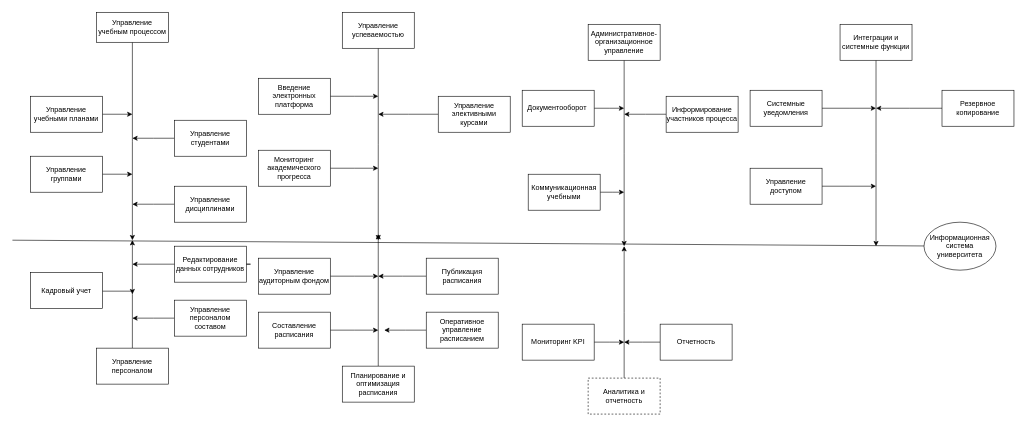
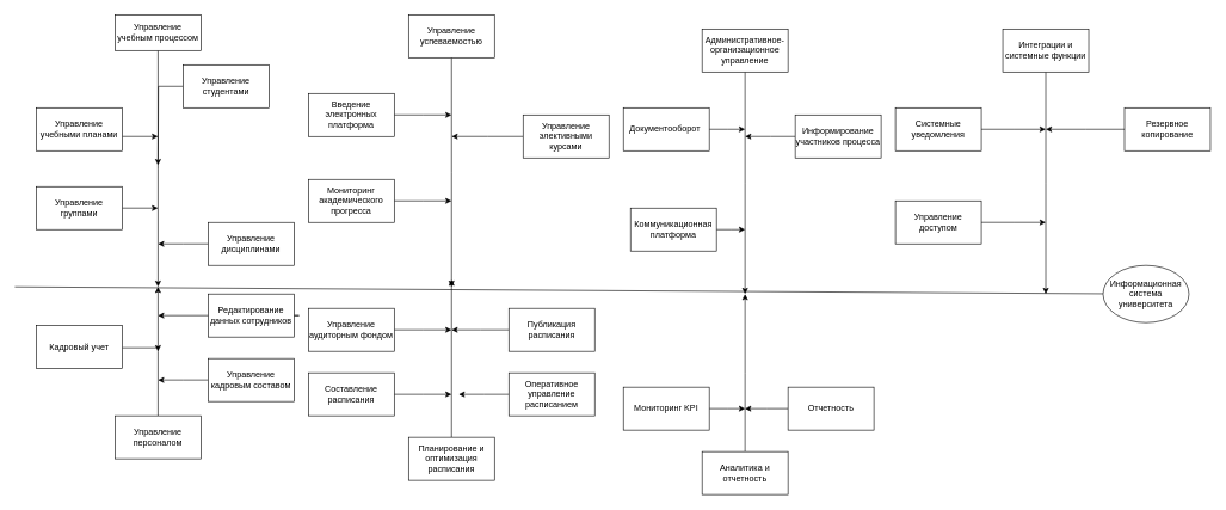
  <mxCell id="0" />
  <mxCell id="1" parent="0" />
  <mxCell id="2" value="" style="endArrow=none;html=1;rounded=0;" edge="1" parent="1" target="3"><mxGeometry width="50" height="50" relative="1" as="geometry"><mxPoint x="20" y="400" as="sourcePoint" /><mxPoint x="770" y="400" as="targetPoint" /></mxGeometry></mxCell>
  <mxCell id="3" value="Информационная система университета" style="ellipse;whiteSpace=wrap;html=1;" vertex="1" parent="1"><mxGeometry x="1540" y="370" width="120" height="80" as="geometry" /></mxCell>
  <mxCell id="4" style="edgeStyle=orthogonalEdgeStyle;rounded=0;orthogonalLoop=1;jettySize=auto;html=1;" edge="1" parent="1" source="5"><mxGeometry relative="1" as="geometry"><mxPoint x="220" y="400" as="targetPoint" /></mxGeometry></mxCell>
  <mxCell id="5" value="Управление учебным процессом" style="rounded=0;whiteSpace=wrap;html=1;" vertex="1" parent="1"><mxGeometry x="160" y="20" width="120" height="50" as="geometry" /></mxCell>
  <mxCell id="6" style="edgeStyle=orthogonalEdgeStyle;rounded=0;orthogonalLoop=1;jettySize=auto;html=1;" edge="1" parent="1" source="7"><mxGeometry relative="1" as="geometry"><mxPoint x="220" y="230" as="targetPoint" /></mxGeometry></mxCell>
- <mxCell id="7" value="Управление студентами" style="rounded=0;whiteSpace=wrap;html=1;" vertex="1" parent="1"><mxGeometry x="290" y="200" width="120" height="60" as="geometry" /></mxCell>
+ <mxCell id="7" value="Управление студентами" style="rounded=0;whiteSpace=wrap;html=1;" vertex="1" parent="1"><mxGeometry x="255" y="90" width="120" height="60" as="geometry" /></mxCell>
  <mxCell id="8" style="edgeStyle=orthogonalEdgeStyle;rounded=0;orthogonalLoop=1;jettySize=auto;html=1;" edge="1" parent="1" source="9"><mxGeometry relative="1" as="geometry"><mxPoint x="220" y="290" as="targetPoint" /><Array as="points"><mxPoint x="220" y="290" /></Array></mxGeometry></mxCell>
  <mxCell id="9" value="Управление группами" style="rounded=0;whiteSpace=wrap;html=1;" vertex="1" parent="1"><mxGeometry x="50" y="260" width="120" height="60" as="geometry" /></mxCell>
  <mxCell id="10" style="edgeStyle=orthogonalEdgeStyle;rounded=0;orthogonalLoop=1;jettySize=auto;html=1;" edge="1" parent="1" source="11"><mxGeometry relative="1" as="geometry"><mxPoint x="220" y="340" as="targetPoint" /></mxGeometry></mxCell>
  <mxCell id="11" value="Управление дисциплинами" style="rounded=0;whiteSpace=wrap;html=1;" vertex="1" parent="1"><mxGeometry x="290" y="310" width="120" height="60" as="geometry" /></mxCell>
  <mxCell id="12" style="edgeStyle=orthogonalEdgeStyle;rounded=0;orthogonalLoop=1;jettySize=auto;html=1;" edge="1" parent="1" source="13"><mxGeometry relative="1" as="geometry"><mxPoint x="220" y="190" as="targetPoint" /><Array as="points"><mxPoint x="80" y="190" /><mxPoint x="220" y="190" /></Array></mxGeometry></mxCell>
- <mxCell id="13" value="Управление учебными планами" style="rounded=0;whiteSpace=wrap;html=1;" vertex="1" parent="1"><mxGeometry x="50" y="160" width="120" height="60" as="geometry" /></mxCell>
+ <mxCell id="13" value="Управление учебными планами" style="rounded=0;whiteSpace=wrap;html=1;" vertex="1" parent="1"><mxGeometry x="50" y="150" width="120" height="60" as="geometry" /></mxCell>
  <mxCell id="14" style="edgeStyle=orthogonalEdgeStyle;rounded=0;orthogonalLoop=1;jettySize=auto;html=1;" edge="1" parent="1" source="15"><mxGeometry relative="1" as="geometry"><mxPoint x="220" y="400" as="targetPoint" /></mxGeometry></mxCell>
  <mxCell id="15" value="Управление персоналом" style="rounded=0;whiteSpace=wrap;html=1;" vertex="1" parent="1"><mxGeometry x="160" y="580" width="120" height="60" as="geometry" /></mxCell>
  <mxCell id="16" style="edgeStyle=orthogonalEdgeStyle;rounded=0;orthogonalLoop=1;jettySize=auto;html=1;" edge="1" parent="1" source="17"><mxGeometry relative="1" as="geometry"><mxPoint x="220" y="490" as="targetPoint" /><Array as="points"><mxPoint x="220" y="485" /></Array></mxGeometry></mxCell>
  <mxCell id="17" value="Кадровый учет" style="rounded=0;whiteSpace=wrap;html=1;" vertex="1" parent="1"><mxGeometry x="50" y="454" width="120" height="60" as="geometry" /></mxCell>
  <mxCell id="18" style="edgeStyle=orthogonalEdgeStyle;rounded=0;orthogonalLoop=1;jettySize=auto;html=1;" edge="1" parent="1" source="19"><mxGeometry relative="1" as="geometry"><mxPoint x="220" y="530" as="targetPoint" /></mxGeometry></mxCell>
- <mxCell id="19" value="Управление персоналом составом" style="rounded=0;whiteSpace=wrap;html=1;" vertex="1" parent="1"><mxGeometry x="290" y="500" width="120" height="60" as="geometry" /></mxCell>
+ <mxCell id="19" value="Управление кадровым составом" style="rounded=0;whiteSpace=wrap;html=1;" vertex="1" parent="1"><mxGeometry x="290" y="500" width="120" height="60" as="geometry" /></mxCell>
  <mxCell id="20" style="edgeStyle=orthogonalEdgeStyle;rounded=0;orthogonalLoop=1;jettySize=auto;html=1;" edge="1" parent="1" source="21"><mxGeometry relative="1" as="geometry"><mxPoint x="220" y="440" as="targetPoint" /><Array as="points"><mxPoint x="417" y="440" /><mxPoint x="220" y="440" /></Array></mxGeometry></mxCell>
  <mxCell id="21" value="Редактирование данных сотрудников" style="rounded=0;whiteSpace=wrap;html=1;" vertex="1" parent="1"><mxGeometry x="290" y="410" width="120" height="60" as="geometry" /></mxCell>
  <mxCell id="22" style="edgeStyle=orthogonalEdgeStyle;rounded=0;orthogonalLoop=1;jettySize=auto;html=1;" edge="1" parent="1" source="23"><mxGeometry relative="1" as="geometry"><mxPoint x="630" y="390" as="targetPoint" /><Array as="points"><mxPoint x="630" y="390" /></Array></mxGeometry></mxCell>
  <mxCell id="23" value="Планирование и оптимизация расписания" style="rounded=0;whiteSpace=wrap;html=1;" vertex="1" parent="1"><mxGeometry x="570" y="610" width="120" height="60" as="geometry" /></mxCell>
  <mxCell id="24" style="edgeStyle=orthogonalEdgeStyle;rounded=0;orthogonalLoop=1;jettySize=auto;html=1;" edge="1" parent="1" source="25"><mxGeometry relative="1" as="geometry"><mxPoint x="630" y="550" as="targetPoint" /></mxGeometry></mxCell>
  <mxCell id="25" value="Составление расписания" style="rounded=0;whiteSpace=wrap;html=1;" vertex="1" parent="1"><mxGeometry x="430" y="520" width="120" height="60" as="geometry" /></mxCell>
  <mxCell id="26" style="edgeStyle=orthogonalEdgeStyle;rounded=0;orthogonalLoop=1;jettySize=auto;html=1;" edge="1" parent="1" source="27"><mxGeometry relative="1" as="geometry"><mxPoint x="640" y="550" as="targetPoint" /></mxGeometry></mxCell>
  <mxCell id="27" value="Оперативное управление расписанием" style="rounded=0;whiteSpace=wrap;html=1;" vertex="1" parent="1"><mxGeometry x="710" y="520" width="120" height="60" as="geometry" /></mxCell>
  <mxCell id="28" style="edgeStyle=orthogonalEdgeStyle;rounded=0;orthogonalLoop=1;jettySize=auto;html=1;" edge="1" parent="1" source="29"><mxGeometry relative="1" as="geometry"><mxPoint x="630" y="460" as="targetPoint" /></mxGeometry></mxCell>
  <mxCell id="29" value="Управление аудиторным фондом" style="rounded=0;whiteSpace=wrap;html=1;" vertex="1" parent="1"><mxGeometry x="430" y="430" width="120" height="60" as="geometry" /></mxCell>
  <mxCell id="30" style="edgeStyle=orthogonalEdgeStyle;rounded=0;orthogonalLoop=1;jettySize=auto;html=1;" edge="1" parent="1" source="31"><mxGeometry relative="1" as="geometry"><mxPoint x="630" y="460" as="targetPoint" /></mxGeometry></mxCell>
  <mxCell id="31" value="Публикация расписания" style="rounded=0;whiteSpace=wrap;html=1;" vertex="1" parent="1"><mxGeometry x="710" y="430" width="120" height="60" as="geometry" /></mxCell>
  <mxCell id="32" style="edgeStyle=orthogonalEdgeStyle;rounded=0;orthogonalLoop=1;jettySize=auto;html=1;" edge="1" parent="1" source="33"><mxGeometry relative="1" as="geometry"><mxPoint x="630" y="400" as="targetPoint" /></mxGeometry></mxCell>
  <mxCell id="33" value="Управление успеваемостью" style="rounded=0;whiteSpace=wrap;html=1;" vertex="1" parent="1"><mxGeometry x="570" y="20" width="120" height="60" as="geometry" /></mxCell>
  <mxCell id="34" style="edgeStyle=orthogonalEdgeStyle;rounded=0;orthogonalLoop=1;jettySize=auto;html=1;" edge="1" parent="1" source="35"><mxGeometry relative="1" as="geometry"><mxPoint x="630" y="160" as="targetPoint" /></mxGeometry></mxCell>
  <mxCell id="35" value="Введение электронных платформа" style="rounded=0;whiteSpace=wrap;html=1;" vertex="1" parent="1"><mxGeometry x="430" y="130" width="120" height="60" as="geometry" /></mxCell>
  <mxCell id="36" style="edgeStyle=orthogonalEdgeStyle;rounded=0;orthogonalLoop=1;jettySize=auto;html=1;" edge="1" parent="1" source="37"><mxGeometry relative="1" as="geometry"><mxPoint x="630" y="190" as="targetPoint" /></mxGeometry></mxCell>
  <mxCell id="37" value="Управление элективными курсами" style="rounded=0;whiteSpace=wrap;html=1;" vertex="1" parent="1"><mxGeometry x="730" y="160" width="120" height="60" as="geometry" /></mxCell>
  <mxCell id="38" style="edgeStyle=orthogonalEdgeStyle;rounded=0;orthogonalLoop=1;jettySize=auto;html=1;" edge="1" parent="1" source="39"><mxGeometry relative="1" as="geometry"><mxPoint x="630" y="280" as="targetPoint" /></mxGeometry></mxCell>
  <mxCell id="39" value="Мониторинг академического прогресса" style="rounded=0;whiteSpace=wrap;html=1;" vertex="1" parent="1"><mxGeometry x="430" y="250" width="120" height="60" as="geometry" /></mxCell>
  <mxCell id="40" style="edgeStyle=orthogonalEdgeStyle;rounded=0;orthogonalLoop=1;jettySize=auto;html=1;" edge="1" parent="1" source="41"><mxGeometry relative="1" as="geometry"><mxPoint x="1040" y="410" as="targetPoint" /></mxGeometry></mxCell>
  <mxCell id="41" value="Административное-организационное управление" style="rounded=0;whiteSpace=wrap;html=1;" vertex="1" parent="1"><mxGeometry x="980" y="40" width="120" height="60" as="geometry" /></mxCell>
  <mxCell id="42" style="edgeStyle=orthogonalEdgeStyle;rounded=0;orthogonalLoop=1;jettySize=auto;html=1;" edge="1" parent="1" source="43"><mxGeometry relative="1" as="geometry"><mxPoint x="1040" y="180" as="targetPoint" /></mxGeometry></mxCell>
  <mxCell id="43" value="Документооборот&amp;nbsp;" style="rounded=0;whiteSpace=wrap;html=1;" vertex="1" parent="1"><mxGeometry x="870" y="150" width="120" height="60" as="geometry" /></mxCell>
  <mxCell id="44" style="edgeStyle=orthogonalEdgeStyle;rounded=0;orthogonalLoop=1;jettySize=auto;html=1;" edge="1" parent="1" source="45"><mxGeometry relative="1" as="geometry"><mxPoint x="1040" y="190" as="targetPoint" /></mxGeometry></mxCell>
  <mxCell id="45" value="Информирование участников процесса" style="rounded=0;whiteSpace=wrap;html=1;" vertex="1" parent="1"><mxGeometry x="1110" y="160" width="120" height="60" as="geometry" /></mxCell>
  <mxCell id="46" style="edgeStyle=orthogonalEdgeStyle;rounded=0;orthogonalLoop=1;jettySize=auto;html=1;" edge="1" parent="1" source="47"><mxGeometry relative="1" as="geometry"><mxPoint x="1040" y="320" as="targetPoint" /></mxGeometry></mxCell>
- <mxCell id="47" value="Коммуникационная учебными" style="rounded=0;whiteSpace=wrap;html=1;" vertex="1" parent="1"><mxGeometry x="880" y="290" width="120" height="60" as="geometry" /></mxCell>
+ <mxCell id="47" value="Коммуникационная платформа" style="rounded=0;whiteSpace=wrap;html=1;" vertex="1" parent="1"><mxGeometry x="880" y="290" width="120" height="60" as="geometry" /></mxCell>
  <mxCell id="48" style="edgeStyle=orthogonalEdgeStyle;rounded=0;orthogonalLoop=1;jettySize=auto;html=1;" edge="1" parent="1" source="49"><mxGeometry relative="1" as="geometry"><mxPoint x="1040" y="410" as="targetPoint" /></mxGeometry></mxCell>
- <mxCell id="49" value="Аналитика и отчетность" style="rounded=0;whiteSpace=wrap;html=1;dashed=1;" vertex="1" parent="1"><mxGeometry x="980" y="630" width="120" height="60" as="geometry" /></mxCell>
+ <mxCell id="49" value="Аналитика и отчетность" style="rounded=0;whiteSpace=wrap;html=1;" vertex="1" parent="1"><mxGeometry x="980" y="630" width="120" height="60" as="geometry" /></mxCell>
  <mxCell id="50" style="edgeStyle=orthogonalEdgeStyle;rounded=0;orthogonalLoop=1;jettySize=auto;html=1;" edge="1" parent="1" source="51"><mxGeometry relative="1" as="geometry"><mxPoint x="1040" y="570" as="targetPoint" /></mxGeometry></mxCell>
  <mxCell id="51" value="Мониторинг KPI" style="rounded=0;whiteSpace=wrap;html=1;" vertex="1" parent="1"><mxGeometry x="870" y="540" width="120" height="60" as="geometry" /></mxCell>
  <mxCell id="52" style="edgeStyle=orthogonalEdgeStyle;rounded=0;orthogonalLoop=1;jettySize=auto;html=1;" edge="1" parent="1" source="53"><mxGeometry relative="1" as="geometry"><mxPoint x="1040" y="570" as="targetPoint" /></mxGeometry></mxCell>
  <mxCell id="53" value="Отчетность" style="rounded=0;whiteSpace=wrap;html=1;" vertex="1" parent="1"><mxGeometry x="1100" y="540" width="120" height="60" as="geometry" /></mxCell>
  <mxCell id="54" style="edgeStyle=orthogonalEdgeStyle;rounded=0;orthogonalLoop=1;jettySize=auto;html=1;" edge="1" parent="1" source="55"><mxGeometry relative="1" as="geometry"><mxPoint x="1460" y="410" as="targetPoint" /></mxGeometry></mxCell>
  <mxCell id="55" value="Интеграции и системные функции" style="rounded=0;whiteSpace=wrap;html=1;" vertex="1" parent="1"><mxGeometry x="1400" y="40" width="120" height="60" as="geometry" /></mxCell>
  <mxCell id="56" style="edgeStyle=orthogonalEdgeStyle;rounded=0;orthogonalLoop=1;jettySize=auto;html=1;" edge="1" parent="1" source="57"><mxGeometry relative="1" as="geometry"><mxPoint x="1460" y="180" as="targetPoint" /></mxGeometry></mxCell>
  <mxCell id="57" value="Системные уведомления" style="rounded=0;whiteSpace=wrap;html=1;" vertex="1" parent="1"><mxGeometry x="1250" y="150" width="120" height="60" as="geometry" /></mxCell>
  <mxCell id="58" style="edgeStyle=orthogonalEdgeStyle;rounded=0;orthogonalLoop=1;jettySize=auto;html=1;" edge="1" parent="1" source="59"><mxGeometry relative="1" as="geometry"><mxPoint x="1460" y="180" as="targetPoint" /></mxGeometry></mxCell>
  <mxCell id="59" value="Резервное копирование" style="rounded=0;whiteSpace=wrap;html=1;" vertex="1" parent="1"><mxGeometry x="1570" y="150" width="120" height="60" as="geometry" /></mxCell>
  <mxCell id="60" style="edgeStyle=orthogonalEdgeStyle;rounded=0;orthogonalLoop=1;jettySize=auto;html=1;" edge="1" parent="1" source="61"><mxGeometry relative="1" as="geometry"><mxPoint x="1460" y="310" as="targetPoint" /></mxGeometry></mxCell>
  <mxCell id="61" value="Управление доступом" style="rounded=0;whiteSpace=wrap;html=1;" vertex="1" parent="1"><mxGeometry x="1250" y="280" width="120" height="60" as="geometry" /></mxCell>
